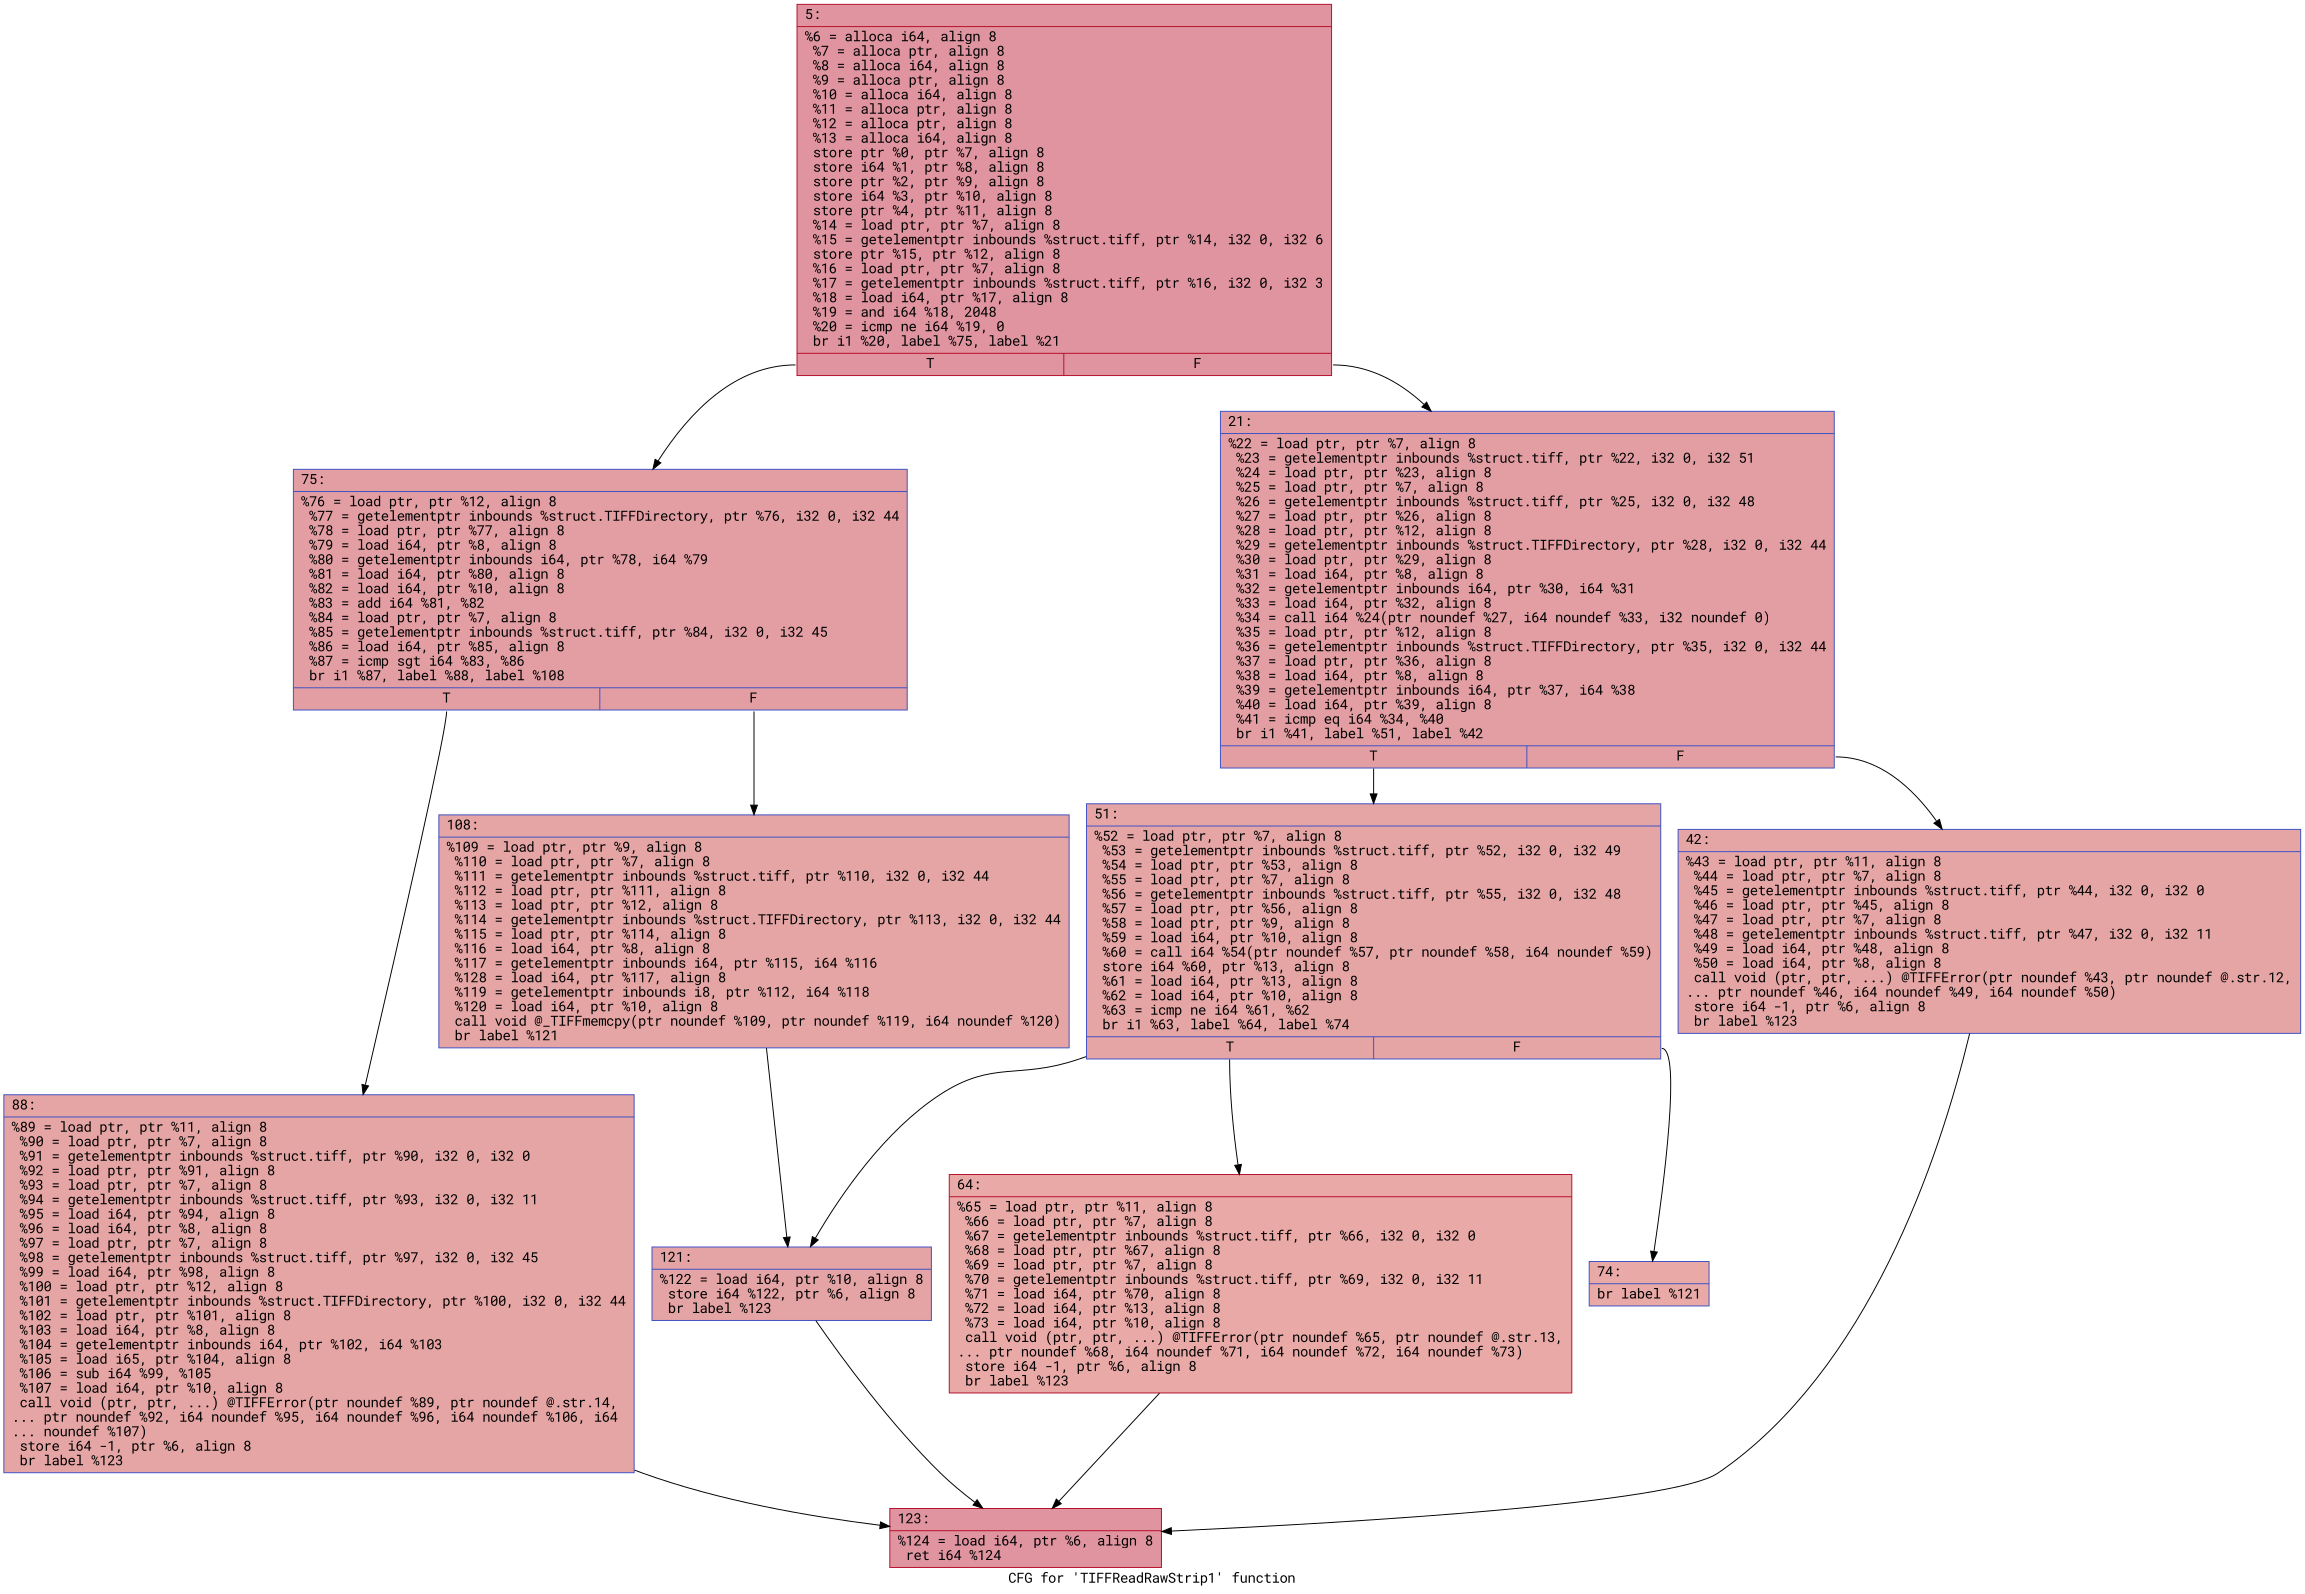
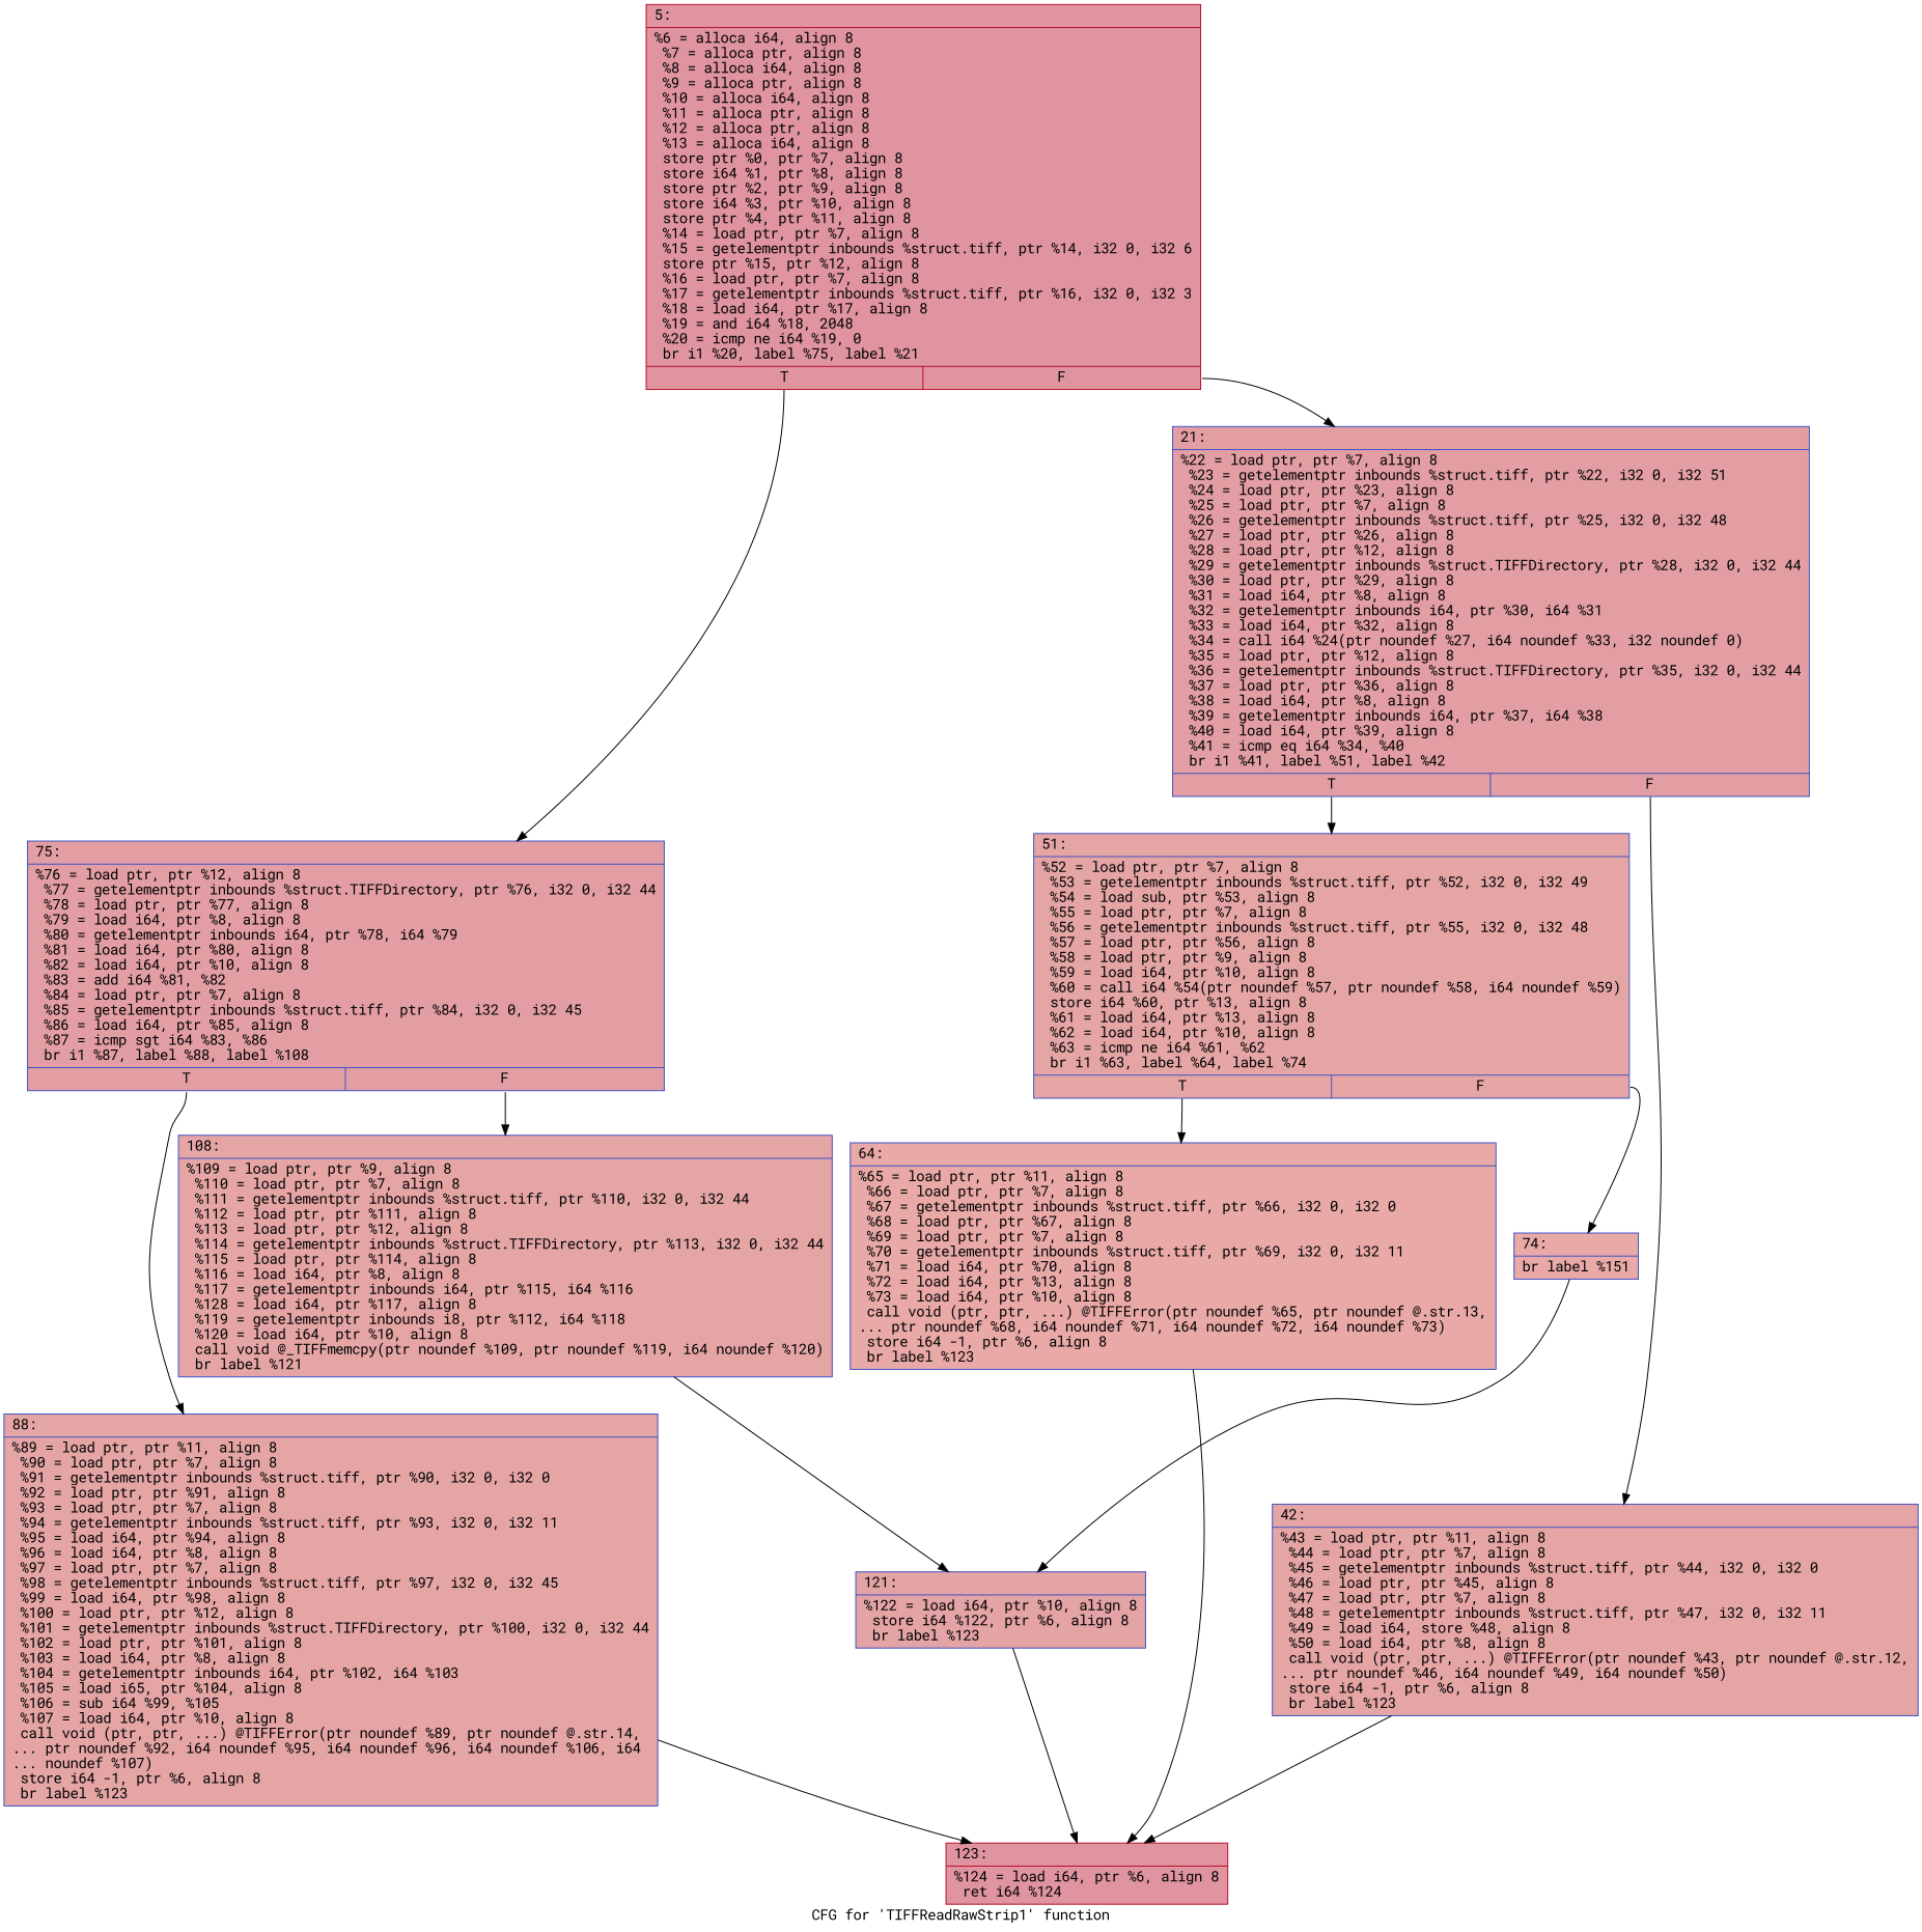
  digraph {
    fontname="Roboto Mono"
    label="CFG for 'TIFFReadRawStrip1' function"
    node [color="#3d50c3ff" fillcolor="#c5333470" fontname="Roboto Mono" shape=record style=filled]
    edge [fontname="Roboto Mono"]
    n1 [color="#b70d28ff" fillcolor="#b70d2870" label="{5:\l|  %6 = alloca i64, align 8\l  %7 = alloca ptr, align 8\l  %8 = alloca i64, align 8\l  %9 = alloca ptr, align 8\l  %10 = alloca i64, align 8\l  %11 = alloca ptr, align 8\l  %12 = alloca ptr, align 8\l  %13 = alloca i64, align 8\l  store ptr %0, ptr %7, align 8\l  store i64 %1, ptr %8, align 8\l  store ptr %2, ptr %9, align 8\l  store i64 %3, ptr %10, align 8\l  store ptr %4, ptr %11, align 8\l  %14 = load ptr, ptr %7, align 8\l  %15 = getelementptr inbounds %struct.tiff, ptr %14, i32 0, i32 6\l  store ptr %15, ptr %12, align 8\l  %16 = load ptr, ptr %7, align 8\l  %17 = getelementptr inbounds %struct.tiff, ptr %16, i32 0, i32 3\l  %18 = load i64, ptr %17, align 8\l  %19 = and i64 %18, 2048\l  %20 = icmp ne i64 %19, 0\l  br i1 %20, label %75, label %21\l|{<s0>T|<s1>F}}"]
    n2 [fillcolor="#be242e70" label="{75:\l|  %76 = load ptr, ptr %12, align 8\l  %77 = getelementptr inbounds %struct.TIFFDirectory, ptr %76, i32 0, i32 44\l  %78 = load ptr, ptr %77, align 8\l  %79 = load i64, ptr %8, align 8\l  %80 = getelementptr inbounds i64, ptr %78, i64 %79\l  %81 = load i64, ptr %80, align 8\l  %82 = load i64, ptr %10, align 8\l  %83 = add i64 %81, %82\l  %84 = load ptr, ptr %7, align 8\l  %85 = getelementptr inbounds %struct.tiff, ptr %84, i32 0, i32 45\l  %86 = load i64, ptr %85, align 8\l  %87 = icmp sgt i64 %83, %86\l  br i1 %87, label %88, label %108\l|{<s0>T|<s1>F}}"]
    n3 [fillcolor="#be242e70" label="{21:\l|  %22 = load ptr, ptr %7, align 8\l  %23 = getelementptr inbounds %struct.tiff, ptr %22, i32 0, i32 51\l  %24 = load ptr, ptr %23, align 8\l  %25 = load ptr, ptr %7, align 8\l  %26 = getelementptr inbounds %struct.tiff, ptr %25, i32 0, i32 48\l  %27 = load ptr, ptr %26, align 8\l  %28 = load ptr, ptr %12, align 8\l  %29 = getelementptr inbounds %struct.TIFFDirectory, ptr %28, i32 0, i32 44\l  %30 = load ptr, ptr %29, align 8\l  %31 = load i64, ptr %8, align 8\l  %32 = getelementptr inbounds i64, ptr %30, i64 %31\l  %33 = load i64, ptr %32, align 8\l  %34 = call i64 %24(ptr noundef %27, i64 noundef %33, i32 noundef 0)\l  %35 = load ptr, ptr %12, align 8\l  %36 = getelementptr inbounds %struct.TIFFDirectory, ptr %35, i32 0, i32 44\l  %37 = load ptr, ptr %36, align 8\l  %38 = load i64, ptr %8, align 8\l  %39 = getelementptr inbounds i64, ptr %37, i64 %38\l  %40 = load i64, ptr %39, align 8\l  %41 = icmp eq i64 %34, %40\l  br i1 %41, label %51, label %42\l|{<s0>T|<s1>F}}"]
    n4 [label="{88:\l|  %89 = load ptr, ptr %11, align 8\l  %90 = load ptr, ptr %7, align 8\l  %91 = getelementptr inbounds %struct.tiff, ptr %90, i32 0, i32 0\l  %92 = load ptr, ptr %91, align 8\l  %93 = load ptr, ptr %7, align 8\l  %94 = getelementptr inbounds %struct.tiff, ptr %93, i32 0, i32 11\l  %95 = load i64, ptr %94, align 8\l  %96 = load i64, ptr %8, align 8\l  %97 = load ptr, ptr %7, align 8\l  %98 = getelementptr inbounds %struct.tiff, ptr %97, i32 0, i32 45\l  %99 = load i64, ptr %98, align 8\l  %100 = load ptr, ptr %12, align 8\l  %101 = getelementptr inbounds %struct.TIFFDirectory, ptr %100, i32 0, i32 44\l  %102 = load ptr, ptr %101, align 8\l  %103 = load i64, ptr %8, align 8\l  %104 = getelementptr inbounds i64, ptr %102, i64 %103\l  %105 = load i65, ptr %104, align 8\l  %106 = sub i64 %99, %105\l  %107 = load i64, ptr %10, align 8\l  call void (ptr, ptr, ...) @TIFFError(ptr noundef %89, ptr noundef @.str.14,\l... ptr noundef %92, i64 noundef %95, i64 noundef %96, i64 noundef %106, i64\l... noundef %107)\l  store i64 -1, ptr %6, align 8\l  br label %123\l}"]
    n5 [label="{108:\l|  %109 = load ptr, ptr %9, align 8\l  %110 = load ptr, ptr %7, align 8\l  %111 = getelementptr inbounds %struct.tiff, ptr %110, i32 0, i32 44\l  %112 = load ptr, ptr %111, align 8\l  %113 = load ptr, ptr %12, align 8\l  %114 = getelementptr inbounds %struct.TIFFDirectory, ptr %113, i32 0, i32 44\l  %115 = load ptr, ptr %114, align 8\l  %116 = load i64, ptr %8, align 8\l  %117 = getelementptr inbounds i64, ptr %115, i64 %116\l  %128 = load i64, ptr %117, align 8\l  %119 = getelementptr inbounds i8, ptr %112, i64 %118\l  %120 = load i64, ptr %10, align 8\l  call void @_TIFFmemcpy(ptr noundef %109, ptr noundef %119, i64 noundef %120)\l  br label %121\l}"]
-   n6 [label="{51:\l|  %52 = load ptr, ptr %7, align 8\l  %53 = getelementptr inbounds %struct.tiff, ptr %52, i32 0, i32 49\l  %54 = load ptr, ptr %53, align 8\l  %55 = load ptr, ptr %7, align 8\l  %56 = getelementptr inbounds %struct.tiff, ptr %55, i32 0, i32 48\l  %57 = load ptr, ptr %56, align 8\l  %58 = load ptr, ptr %9, align 8\l  %59 = load i64, ptr %10, align 8\l  %60 = call i64 %54(ptr noundef %57, ptr noundef %58, i64 noundef %59)\l  store i64 %60, ptr %13, align 8\l  %61 = load i64, ptr %13, align 8\l  %62 = load i64, ptr %10, align 8\l  %63 = icmp ne i64 %61, %62\l  br i1 %63, label %64, label %74\l|{<s0>T|<s1>F}}"]
-   n7 [label="{42:\l|  %43 = load ptr, ptr %11, align 8\l  %44 = load ptr, ptr %7, align 8\l  %45 = getelementptr inbounds %struct.tiff, ptr %44, i32 0, i32 0\l  %46 = load ptr, ptr %45, align 8\l  %47 = load ptr, ptr %7, align 8\l  %48 = getelementptr inbounds %struct.tiff, ptr %47, i32 0, i32 11\l  %49 = load i64, ptr %48, align 8\l  %50 = load i64, ptr %8, align 8\l  call void (ptr, ptr, ...) @TIFFError(ptr noundef %43, ptr noundef @.str.12,\l... ptr noundef %46, i64 noundef %49, i64 noundef %50)\l  store i64 -1, ptr %6, align 8\l  br label %123\l}"]
+   n6 [label="{51:\l|  %52 = load ptr, ptr %7, align 8\l  %53 = getelementptr inbounds %struct.tiff, ptr %52, i32 0, i32 49\l  %54 = load sub, ptr %53, align 8\l  %55 = load ptr, ptr %7, align 8\l  %56 = getelementptr inbounds %struct.tiff, ptr %55, i32 0, i32 48\l  %57 = load ptr, ptr %56, align 8\l  %58 = load ptr, ptr %9, align 8\l  %59 = load i64, ptr %10, align 8\l  %60 = call i64 %54(ptr noundef %57, ptr noundef %58, i64 noundef %59)\l  store i64 %60, ptr %13, align 8\l  %61 = load i64, ptr %13, align 8\l  %62 = load i64, ptr %10, align 8\l  %63 = icmp ne i64 %61, %62\l  br i1 %63, label %64, label %74\l|{<s0>T|<s1>F}}"]
+   n7 [label="{42:\l|  %43 = load ptr, ptr %11, align 8\l  %44 = load ptr, ptr %7, align 8\l  %45 = getelementptr inbounds %struct.tiff, ptr %44, i32 0, i32 0\l  %46 = load ptr, ptr %45, align 8\l  %47 = load ptr, ptr %7, align 8\l  %48 = getelementptr inbounds %struct.tiff, ptr %47, i32 0, i32 11\l  %49 = load i64, store %48, align 8\l  %50 = load i64, ptr %8, align 8\l  call void (ptr, ptr, ...) @TIFFError(ptr noundef %43, ptr noundef @.str.12,\l... ptr noundef %46, i64 noundef %49, i64 noundef %50)\l  store i64 -1, ptr %6, align 8\l  br label %123\l}"]
    n8 [color="#b70d28ff" fillcolor="#b70d2870" label="{123:\l|  %124 = load i64, ptr %6, align 8\l  ret i64 %124\l}"]
    n9 [fillcolor="#c32e3170" label="{121:\l|  %122 = load i64, ptr %10, align 8\l  store i64 %122, ptr %6, align 8\l  br label %123\l}"]
-   n10 [color="#b70d28ff" fillcolor="#ca3b3770" label="{64:\l|  %65 = load ptr, ptr %11, align 8\l  %66 = load ptr, ptr %7, align 8\l  %67 = getelementptr inbounds %struct.tiff, ptr %66, i32 0, i32 0\l  %68 = load ptr, ptr %67, align 8\l  %69 = load ptr, ptr %7, align 8\l  %70 = getelementptr inbounds %struct.tiff, ptr %69, i32 0, i32 11\l  %71 = load i64, ptr %70, align 8\l  %72 = load i64, ptr %13, align 8\l  %73 = load i64, ptr %10, align 8\l  call void (ptr, ptr, ...) @TIFFError(ptr noundef %65, ptr noundef @.str.13,\l... ptr noundef %68, i64 noundef %71, i64 noundef %72, i64 noundef %73)\l  store i64 -1, ptr %6, align 8\l  br label %123\l}"]
-   n11 [fillcolor="#ca3b3770" label="{74:\l|  br label %121\l}"]
+   n10 [fillcolor="#ca3b3770" label="{64:\l|  %65 = load ptr, ptr %11, align 8\l  %66 = load ptr, ptr %7, align 8\l  %67 = getelementptr inbounds %struct.tiff, ptr %66, i32 0, i32 0\l  %68 = load ptr, ptr %67, align 8\l  %69 = load ptr, ptr %7, align 8\l  %70 = getelementptr inbounds %struct.tiff, ptr %69, i32 0, i32 11\l  %71 = load i64, ptr %70, align 8\l  %72 = load i64, ptr %13, align 8\l  %73 = load i64, ptr %10, align 8\l  call void (ptr, ptr, ...) @TIFFError(ptr noundef %65, ptr noundef @.str.13,\l... ptr noundef %68, i64 noundef %71, i64 noundef %72, i64 noundef %73)\l  store i64 -1, ptr %6, align 8\l  br label %123\l}"]
+   n11 [fillcolor="#ca3b3770" label="{74:\l|  br label %151\l}"]
    n1 -> n2 [tailport=s0]
    n1 -> n3 [tailport=s1]
    n2 -> n4 [tailport=s0]
    n2 -> n5 [tailport=s1]
    n3 -> n6 [tailport=s0]
    n3 -> n7 [tailport=s1]
    n4 -> n8
    n5 -> n9
    n6 -> n10 [tailport=s0]
    n6 -> n11 [tailport=s1]
    n7 -> n8
    n9 -> n8
    n10 -> n8
-   n6 -> n9
+   n11 -> n9
  }
